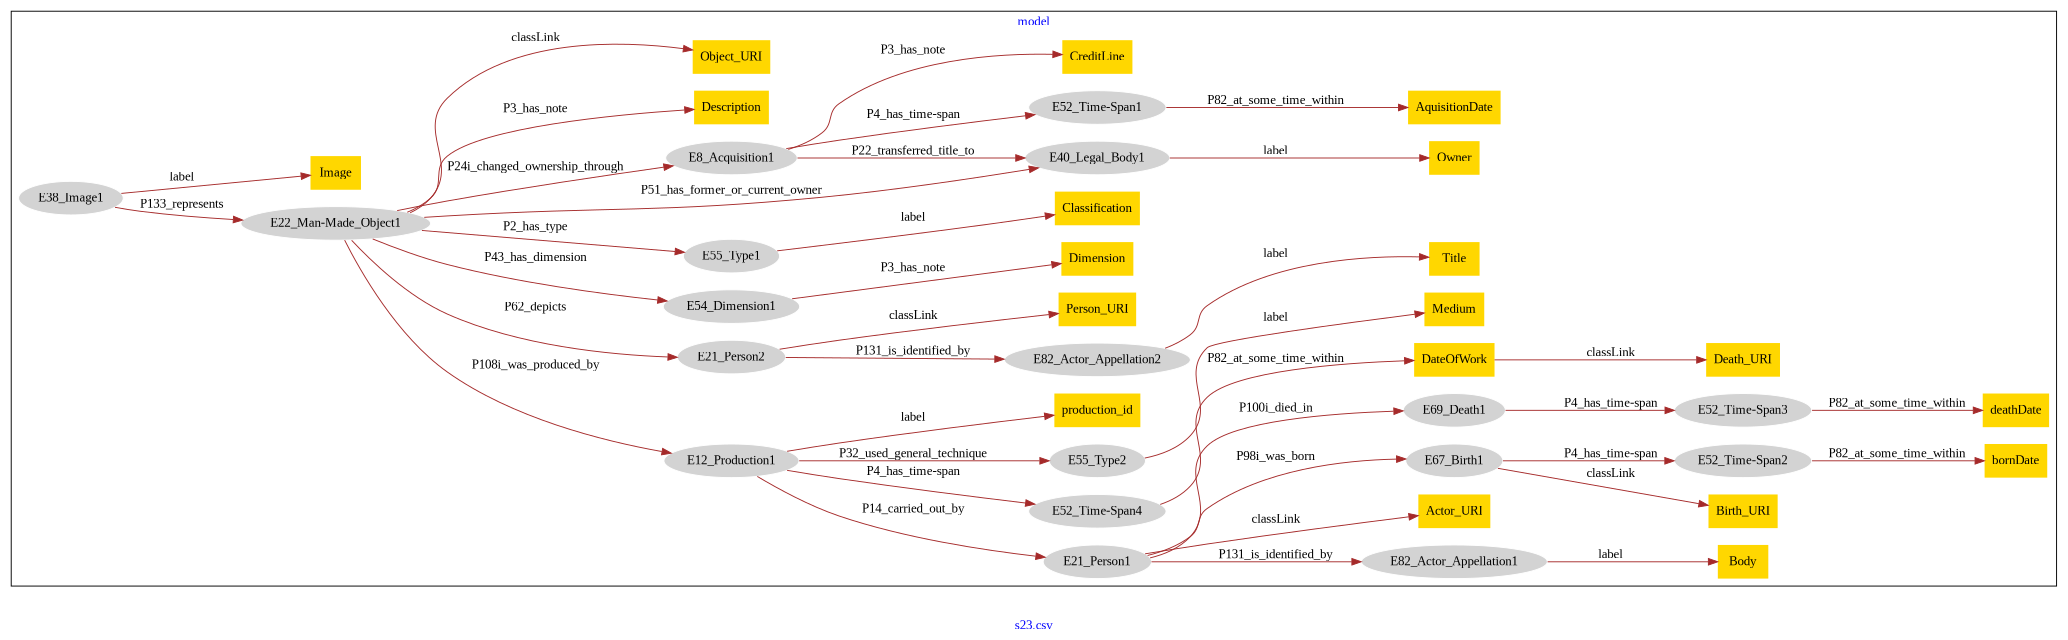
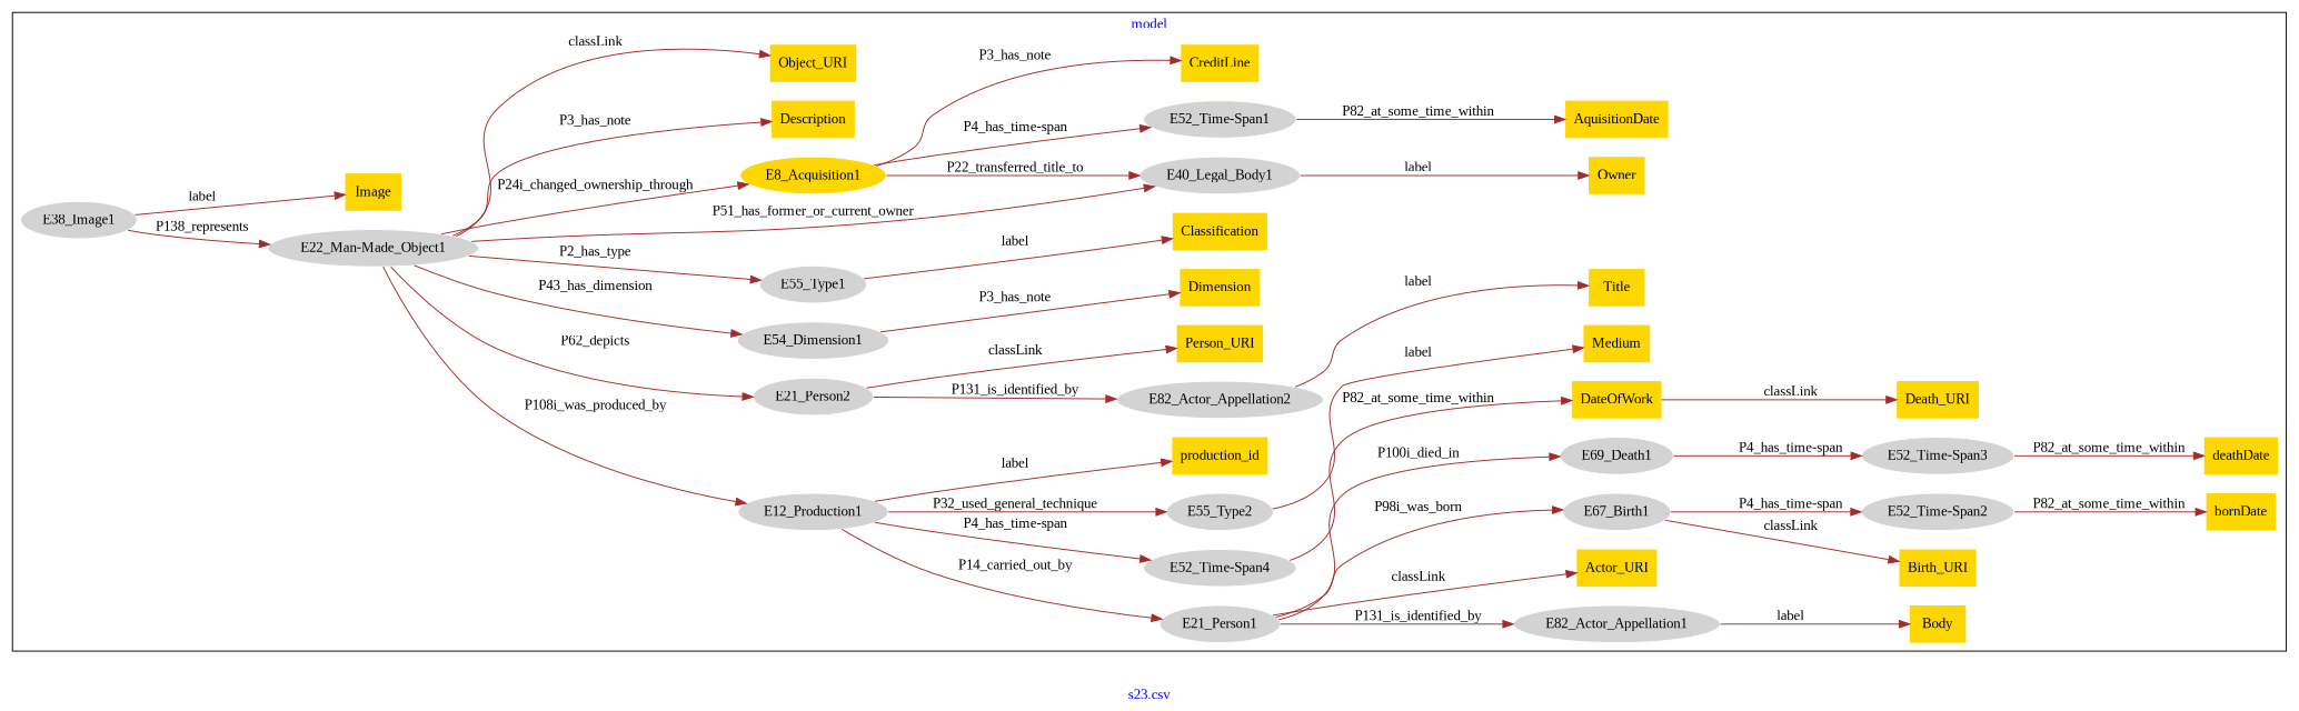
  digraph {
    fontcolor=blue
    fontname="Liberation Serif"
    label="s23.csv"
    rankdir=LR
    remincross=true
    node [fillcolor=gold fontname="Liberation Serif" style=filled shape=plaintext]
    edge [color=brown fontcolor=black fontname="Liberation Serif"]
    n1 [color=white fillcolor=lightgray label=E12_Production1 shape=""]
    n2 [color=white fillcolor=lightgray label=E21_Person1 shape=""]
    n3 [color=white fillcolor=lightgray label="E52_Time-Span4" shape=""]
    n4 [color=white fillcolor=lightgray label=E55_Type2 shape=""]
    n5 [color=white fillcolor=lightgray label=E67_Birth1 shape=""]
    n6 [color=white fillcolor=lightgray label=E69_Death1 shape=""]
    n7 [color=white fillcolor=lightgray label=E82_Actor_Appellation1 shape=""]
    n8 [color=white fillcolor=lightgray label=E21_Person2 shape=""]
    n9 [color=white fillcolor=lightgray label=E82_Actor_Appellation2 shape=""]
    n10 [color=white fillcolor=lightgray label="E22_Man-Made_Object1" shape=""]
    n11 [color=white fillcolor=lightgray label=E54_Dimension1 shape=""]
    n12 [color=white fillcolor=lightgray label=E55_Type1 shape=""]
-   n13 [color=white fillcolor=lightgray label=E8_Acquisition1 shape=""]
+   n13 [color=white label=E8_Acquisition1 shape=""]
    n14 [color=white fillcolor=lightgray label=E38_Image1 shape=""]
    n15 [color=white fillcolor=lightgray label="E52_Time-Span2" shape=""]
    n16 [color=white fillcolor=lightgray label="E52_Time-Span3" shape=""]
    n17 [color=white fillcolor=lightgray label=E40_Legal_Body1 shape=""]
    n18 [color=white fillcolor=lightgray label="E52_Time-Span1" shape=""]
    n19 [label=CreditLine]
    n20 [label=Description]
    n21 [label=DateOfWork]
    n22 [label=Classification]
    n23 [label=production_id]
    n24 [label=Medium]
    n25 [label=Title]
    n26 [label=bornDate]
    n27 [label=Body]
    n28 [label=deathDate]
    n29 [label=AquisitionDate]
    n30 [label=Image]
    n31 [label=Dimension]
    n32 [label=Owner]
    n33 [label=Death_URI]
    n34 [label=Actor_URI]
    n35 [label=Birth_URI]
    n36 [label=Person_URI]
    n37 [label=Object_URI]
    subgraph cluster_1 {
      label=model
      n1
      n2
      n3
      n4
      n5
      n6
      n7
      n8
      n9
      n10
      n11
      n12
      n13
      n14
      n15
      n16
      n17
      n18
      n19
      n20
      n21
      n22
      n23
      n24
      n25
      n26
      n27
      n28
      n29
      n30
      n31
      n32
      n33
      n34
      n35
      n36
      n37
    }
    n1 -> n2 [label=P14_carried_out_by]
    n1 -> n3 [label="P4_has_time-span"]
    n1 -> n4 [label=P32_used_general_technique]
    n1 -> n23 [label=label]
    n2 -> n5 [label=P98i_was_born]
    n2 -> n6 [label=P100i_died_in]
    n2 -> n7 [label=P131_is_identified_by]
    n2 -> n34 [label=classLink]
    n3 -> n21 [label=P82_at_some_time_within]
    n4 -> n24 [label=label]
    n5 -> n15 [label="P4_has_time-span"]
    n5 -> n35 [label=classLink]
    n6 -> n16 [label="P4_has_time-span"]
    n7 -> n27 [label=label]
    n8 -> n9 [label=P131_is_identified_by]
    n8 -> n36 [label=classLink]
    n9 -> n25 [label=label]
    n10 -> n1 [label=P108i_was_produced_by]
    n10 -> n8 [label=P62_depicts]
    n10 -> n11 [label=P43_has_dimension]
    n10 -> n12 [label=P2_has_type]
    n10 -> n13 [label=P24i_changed_ownership_through]
    n10 -> n17 [label=P51_has_former_or_current_owner]
    n10 -> n20 [label=P3_has_note]
    n10 -> n37 [label=classLink]
    n11 -> n31 [label=P3_has_note]
    n12 -> n22 [label=label]
    n13 -> n17 [label=P22_transferred_title_to]
    n13 -> n18 [label="P4_has_time-span"]
    n13 -> n19 [label=P3_has_note]
-   n14 -> n10 [label=P133_represents]
+   n14 -> n10 [label=P138_represents]
    n14 -> n30 [label=label]
    n15 -> n26 [label=P82_at_some_time_within]
    n16 -> n28 [label=P82_at_some_time_within]
    n17 -> n32 [label=label]
    n18 -> n29 [label=P82_at_some_time_within]
    n21 -> n33 [label=classLink]
  }
